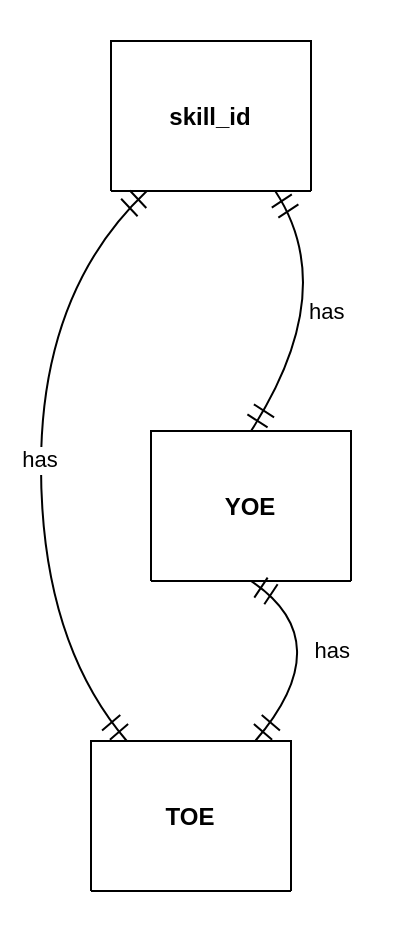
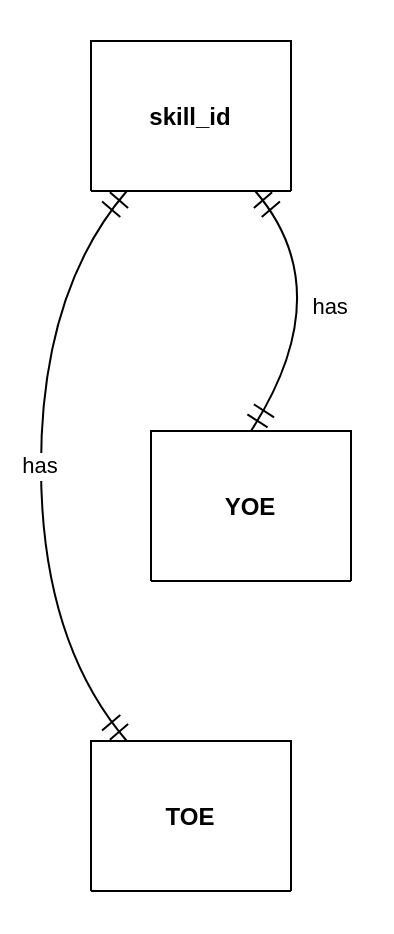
  <mxCell id="0" />
  <mxCell id="1" parent="0" />
- <mxCell id="2" value="skill_id" style="shape=table;startSize=75;container=1;collapsible=0;childLayout=tableLayout;fixedRows=1;rowLines=1;fontStyle=1;align=center;resizeLast=1;" vertex="1" parent="1"><mxGeometry x="55" y="20" width="100" height="75" as="geometry" /></mxCell>
+ <mxCell id="2" value="skill_id" style="shape=table;startSize=75;container=1;collapsible=0;childLayout=tableLayout;fixedRows=1;rowLines=1;fontStyle=1;align=center;resizeLast=1;" vertex="1" parent="1"><mxGeometry x="45" y="20" width="100" height="75" as="geometry" /></mxCell>
  <mxCell id="3" value="YOE" style="shape=table;startSize=75;container=1;collapsible=0;childLayout=tableLayout;fixedRows=1;rowLines=1;fontStyle=1;align=center;resizeLast=1;" vertex="1" parent="1"><mxGeometry x="75" y="215" width="100" height="75" as="geometry" /></mxCell>
  <mxCell id="4" value="TOE" style="shape=table;startSize=75;container=1;collapsible=0;childLayout=tableLayout;fixedRows=1;rowLines=1;fontStyle=1;align=center;resizeLast=1;" vertex="1" parent="1"><mxGeometry x="45" y="370" width="100" height="75" as="geometry" /></mxCell>
  <mxCell id="5" value="has" style="curved=1;startArrow=ERmandOne;startSize=10;;endArrow=ERmandOne;endSize=10;;exitX=0.821;exitY=1;entryX=0.5;entryY=0;" edge="1" parent="1" source="2" target="3"><mxGeometry relative="1" as="geometry"><Array as="points"><mxPoint x="170" y="145" /></Array></mxGeometry></mxCell>
  <mxCell id="6" value="has" style="curved=1;startArrow=ERmandOne;startSize=10;;endArrow=ERmandOne;endSize=10;;exitX=0.179;exitY=1;entryX=0.179;entryY=0;" edge="1" parent="1" source="2" target="4"><mxGeometry relative="1" as="geometry"><Array as="points"><mxPoint x="20" y="145" /><mxPoint x="20" y="320" /></Array></mxGeometry></mxCell>
- <mxCell id="7" value="has" style="curved=1;startArrow=ERmandOne;startSize=10;;endArrow=ERmandOne;endSize=10;;exitX=0.5;exitY=1;entryX=0.821;entryY=0;" edge="1" parent="1" source="3" target="4"><mxGeometry relative="1" as="geometry"><Array as="points"><mxPoint x="170" y="320" /></Array></mxGeometry></mxCell>
